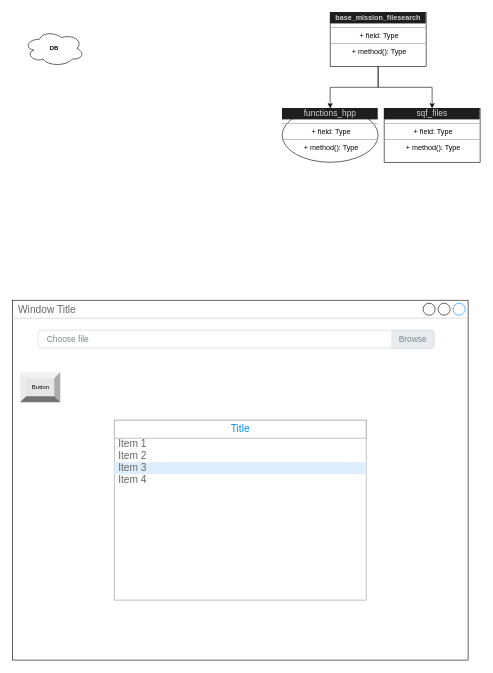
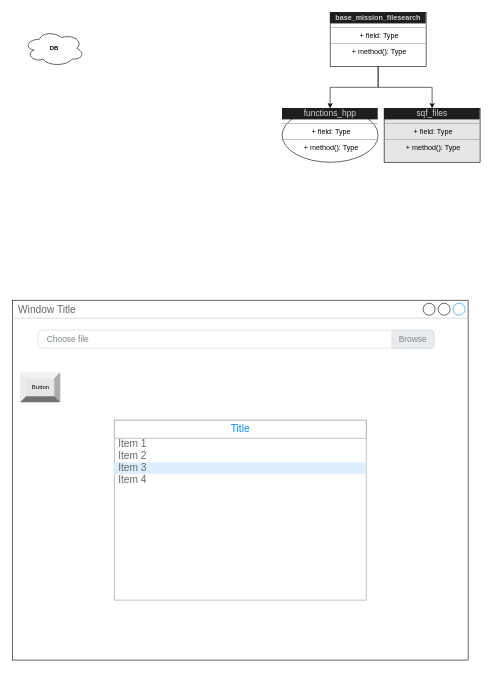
  <mxCell id="0" />
  <mxCell id="1" parent="0" />
  <mxCell id="2" style="edgeStyle=orthogonalEdgeStyle;rounded=0;orthogonalLoop=1;jettySize=auto;html=1;fontSize=10;fontColor=#000000;" edge="1" parent="1" source="4" target="5"><mxGeometry relative="1" as="geometry" /></mxCell>
  <mxCell id="3" style="edgeStyle=orthogonalEdgeStyle;rounded=0;orthogonalLoop=1;jettySize=auto;html=1;fontSize=10;fontColor=#000000;" edge="1" parent="1" source="4" target="6"><mxGeometry relative="1" as="geometry" /></mxCell>
  <mxCell id="4" value="&lt;div style=&quot;color: rgb(212 , 212 , 212) ; background-color: rgb(30 , 30 , 30) ; line-height: 19px&quot;&gt;&lt;b&gt;&lt;font style=&quot;font-size: 12px&quot;&gt;base_mission_filesearch&lt;/font&gt;&lt;/b&gt;&lt;/div&gt;&lt;hr size=&quot;1&quot;&gt;&lt;p style=&quot;margin: 0px ; margin-left: 4px&quot;&gt;+ field: Type&lt;/p&gt;&lt;hr size=&quot;1&quot;&gt;&lt;p style=&quot;margin: 0px ; margin-left: 4px&quot;&gt;+ method(): Type&lt;/p&gt;" style="verticalAlign=top;align=center;overflow=fill;fontSize=12;fontFamily=Helvetica;html=1;" vertex="1" parent="1"><mxGeometry x="550" y="20" width="160" height="90" as="geometry" /></mxCell>
  <mxCell id="5" value="&lt;div style=&quot;color: rgb(212 , 212 , 212) ; background-color: rgb(30 , 30 , 30) ; line-height: 19px&quot;&gt;&lt;div style=&quot;font-size: 14px ; line-height: 19px&quot;&gt;functions_hpp&lt;/div&gt;&lt;/div&gt;&lt;hr size=&quot;1&quot;&gt;&lt;p style=&quot;margin: 0px ; margin-left: 4px&quot;&gt;+ field: Type&lt;/p&gt;&lt;hr size=&quot;1&quot;&gt;&lt;p style=&quot;margin: 0px ; margin-left: 4px&quot;&gt;+ method(): Type&lt;/p&gt;" style="ellipse;verticalAlign=top;align=center;overflow=fill;fontSize=12;fontFamily=Helvetica;html=1;" vertex="1" parent="1"><mxGeometry x="470" y="180" width="160" height="90" as="geometry" /></mxCell>
- <mxCell id="6" value="&lt;div style=&quot;color: rgb(212 , 212 , 212) ; background-color: rgb(30 , 30 , 30) ; line-height: 19px&quot;&gt;&lt;div style=&quot;font-size: 14px ; line-height: 19px&quot;&gt;sqf_files&lt;/div&gt;&lt;/div&gt;&lt;hr size=&quot;1&quot;&gt;&lt;p style=&quot;margin: 0px ; margin-left: 4px&quot;&gt;+ field: Type&lt;/p&gt;&lt;hr size=&quot;1&quot;&gt;&lt;p style=&quot;margin: 0px ; margin-left: 4px&quot;&gt;+ method(): Type&lt;/p&gt;" style="verticalAlign=top;align=center;overflow=fill;fontSize=12;fontFamily=Helvetica;html=1;" vertex="1" parent="1"><mxGeometry x="640" y="180" width="160" height="90" as="geometry" /></mxCell>
+ <mxCell id="6" value="&lt;div style=&quot;color: rgb(212 , 212 , 212) ; background-color: rgb(30 , 30 , 30) ; line-height: 19px&quot;&gt;&lt;div style=&quot;font-size: 14px ; line-height: 19px&quot;&gt;sqf_files&lt;/div&gt;&lt;/div&gt;&lt;hr size=&quot;1&quot;&gt;&lt;p style=&quot;margin: 0px ; margin-left: 4px&quot;&gt;+ field: Type&lt;/p&gt;&lt;hr size=&quot;1&quot;&gt;&lt;p style=&quot;margin: 0px ; margin-left: 4px&quot;&gt;+ method(): Type&lt;/p&gt;" style="verticalAlign=top;align=center;overflow=fill;fontSize=12;fontFamily=Helvetica;html=1;fillColor=#e6e6e6;" vertex="1" parent="1"><mxGeometry x="640" y="180" width="160" height="90" as="geometry" /></mxCell>
  <mxCell id="7" value="&lt;b&gt;DB&lt;/b&gt;" style="ellipse;shape=cloud;whiteSpace=wrap;html=1;align=center;fontSize=10;fontColor=#000000;" vertex="1" parent="1"><mxGeometry x="40" y="50" width="100" height="60" as="geometry" /></mxCell>
  <mxCell id="8" value="Window Title" style="strokeWidth=1;shadow=0;dashed=0;align=center;html=1;shape=mxgraph.mockup.containers.window;align=left;verticalAlign=top;spacingLeft=8;strokeColor2=#008cff;strokeColor3=#c4c4c4;fontColor=#666666;mainText=;fontSize=17;labelBackgroundColor=none;" vertex="1" parent="1"><mxGeometry x="20" y="500" width="760" height="600" as="geometry" /></mxCell>
  <mxCell id="9" value="" style="strokeWidth=1;shadow=0;dashed=0;align=center;html=1;shape=mxgraph.mockup.forms.rrect;rSize=0;strokeColor=#999999;fillColor=#ffffff;fontSize=10;fontColor=#000000;" vertex="1" parent="1"><mxGeometry x="190" y="700" width="420" height="300" as="geometry" /></mxCell>
  <mxCell id="10" value="Title" style="strokeWidth=1;shadow=0;dashed=0;align=center;html=1;shape=mxgraph.mockup.forms.rrect;rSize=0;strokeColor=#999999;fontColor=#008cff;fontSize=17;fillColor=#ffffff;resizeWidth=1;" vertex="1" parent="9"><mxGeometry width="420" height="30" relative="1" as="geometry" /></mxCell>
  <mxCell id="11" value="Item 1" style="strokeWidth=1;shadow=0;dashed=0;align=center;html=1;shape=mxgraph.mockup.forms.anchor;fontSize=17;fontColor=#666666;align=left;spacingLeft=5;resizeWidth=1;" vertex="1" parent="9"><mxGeometry width="420" height="20" relative="1" as="geometry"><mxPoint y="30" as="offset" /></mxGeometry></mxCell>
  <mxCell id="12" value="Item 2" style="strokeWidth=1;shadow=0;dashed=0;align=center;html=1;shape=mxgraph.mockup.forms.anchor;fontSize=17;fontColor=#666666;align=left;spacingLeft=5;resizeWidth=1;" vertex="1" parent="9"><mxGeometry width="420" height="20" relative="1" as="geometry"><mxPoint y="50" as="offset" /></mxGeometry></mxCell>
  <mxCell id="13" value="Item 3" style="strokeWidth=1;shadow=0;dashed=0;align=center;html=1;shape=mxgraph.mockup.forms.rrect;rSize=0;fontSize=17;fontColor=#666666;align=left;spacingLeft=5;fillColor=#ddeeff;strokeColor=none;resizeWidth=1;" vertex="1" parent="9"><mxGeometry width="420" height="20" relative="1" as="geometry"><mxPoint y="70" as="offset" /></mxGeometry></mxCell>
  <mxCell id="14" value="Item 4" style="strokeWidth=1;shadow=0;dashed=0;align=center;html=1;shape=mxgraph.mockup.forms.anchor;fontSize=17;fontColor=#666666;align=left;spacingLeft=5;resizeWidth=1;" vertex="1" parent="9"><mxGeometry width="420" height="20" relative="1" as="geometry"><mxPoint y="90" as="offset" /></mxGeometry></mxCell>
  <mxCell id="15" value="Choose file" style="html=1;shadow=0;dashed=0;shape=mxgraph.bootstrap.rrect;rSize=5;strokeColor=#CED4DA;html=1;whiteSpace=wrap;fillColor=#FFFFFF;fontColor=#7D868C;align=left;spacingLeft=0;spacing=15;fontSize=14;" vertex="1" parent="1"><mxGeometry x="63" y="550" width="660" height="30" as="geometry" /></mxCell>
  <mxCell id="16" value="Browse" style="html=1;shadow=0;dashed=0;shape=mxgraph.bootstrap.rightButton;strokeColor=inherit;gradientColor=inherit;fontColor=inherit;fillColor=#E9ECEF;rSize=5;perimeter=none;whiteSpace=wrap;resizeHeight=1;fontSize=14;" vertex="1" parent="15"><mxGeometry x="1" width="70" height="30" relative="1" as="geometry"><mxPoint x="-70" as="offset" /></mxGeometry></mxCell>
  <mxCell id="17" value="Button" style="labelPosition=center;verticalLabelPosition=middle;align=center;html=1;shape=mxgraph.basic.shaded_button;dx=10;fillColor=#E6E6E6;strokeColor=none;fontSize=10;fontColor=#000000;" vertex="1" parent="1"><mxGeometry x="33" y="620" width="67" height="50" as="geometry" /></mxCell>
